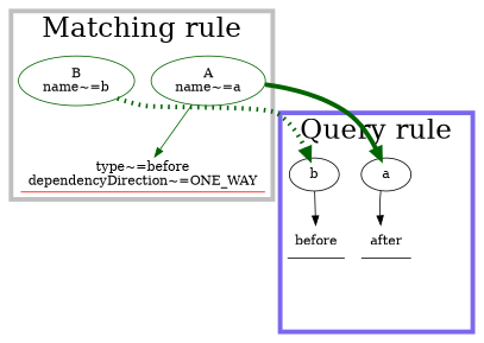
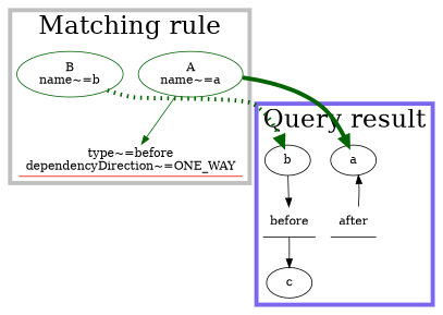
  digraph {
    node [color=black]
    edge [color=black]
    n1 [label=a]
    n2 [label=after shape=underline]
    n3 [label=b]
    n4 [label=before shape=underline]
+   n5 [label=c]
    n6 [color=darkgreen label="A\nname~=a"]
    n7 [color=red label="type~=before\ndependencyDirection~=ONE_WAY" shape=underline]
    n8 [color=darkgreen label="B\nname~=b"]
    subgraph cluster_1 {
      color=mediumslateblue
      fontsize=30
-     label="Query rule"
+     label="Query result"
      penwidth=5
      n1
      n2
      n3
      n4
+     n5
    }
    subgraph cluster_2 {
      color=grey
      fontsize=30
      label="Matching rule"
      penwidth=5
      n6
      n7
      n8
    }
-   n1 -> n2
+   n2 -> n1
    n3 -> n4
+   n4 -> n5
    n6 -> n1 [color=darkgreen penwidth=5 style=solid]
    n6 -> n7 [color=darkgreen]
    n8 -> n3 [color=darkgreen penwidth=5 style=dotted]
  }
